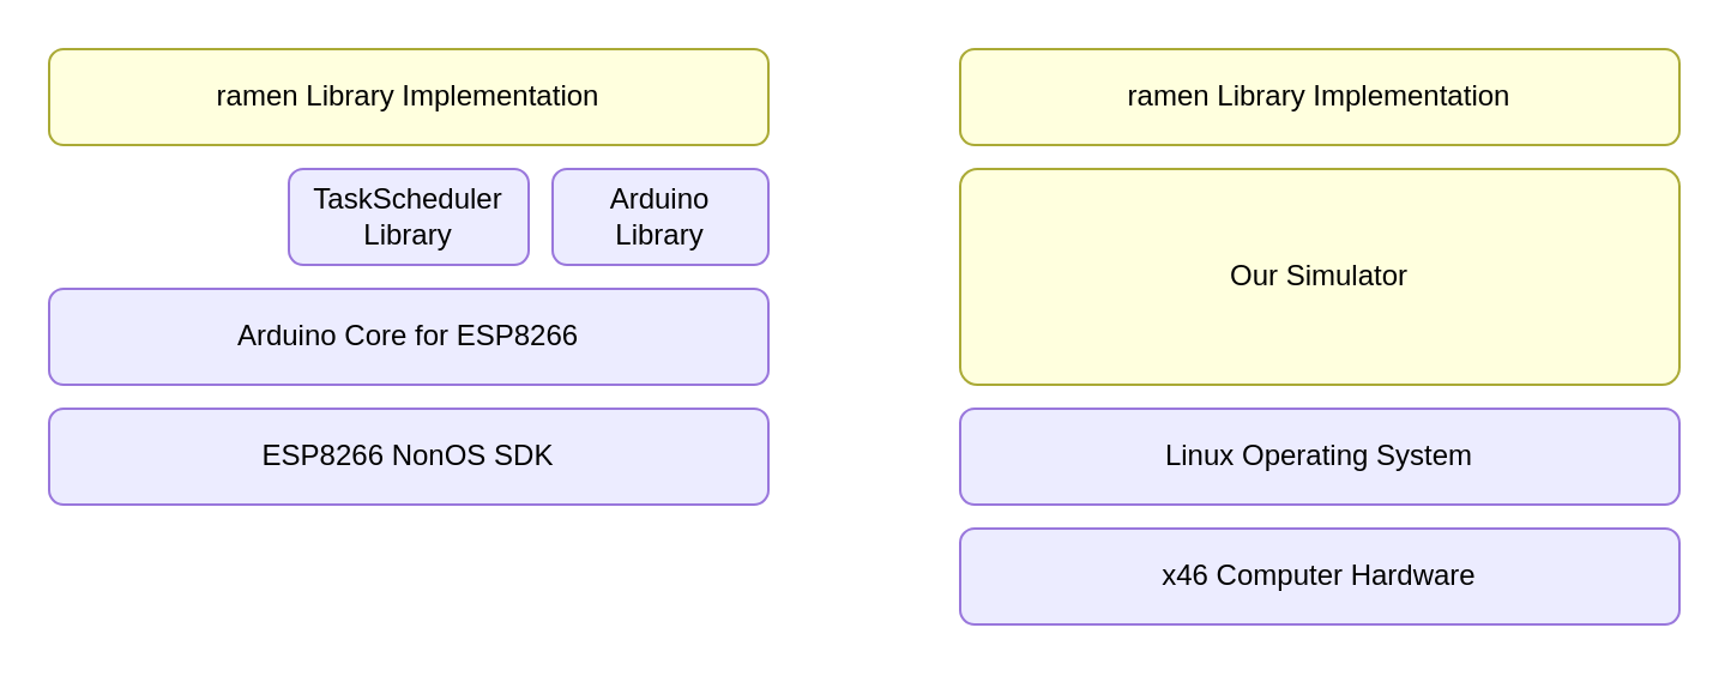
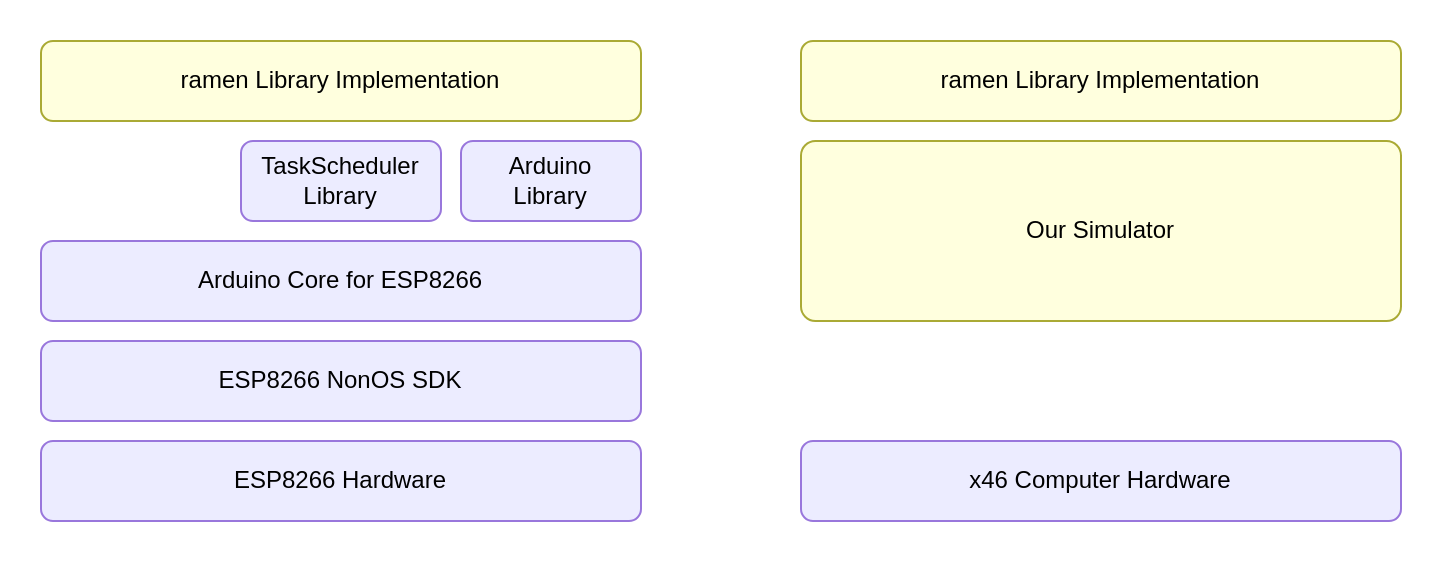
  <mxCell id="0" />
  <mxCell id="1" parent="0" />
  <mxCell id="2" value="" style="group" vertex="1" connectable="0" parent="1"><mxGeometry x="400" y="20" width="300" height="240" as="geometry" /></mxCell>
  <mxCell id="3" value="Our Simulator" style="rounded=1;whiteSpace=wrap;html=1;arcSize=8;fillColor=#FFFFDE;strokeColor=#AAAA35;" vertex="1" parent="2"><mxGeometry y="50" width="300" height="90" as="geometry" /></mxCell>
- <mxCell id="4" value="Linux Operating System" style="rounded=1;whiteSpace=wrap;html=1;fillColor=#ECECFF;strokeColor=#9977DC;" vertex="1" parent="2"><mxGeometry y="150" width="300" height="40" as="geometry" /></mxCell>
  <mxCell id="5" value="x46 Computer Hardware" style="rounded=1;whiteSpace=wrap;html=1;fillColor=#ECECFF;strokeColor=#9977DC;" vertex="1" parent="2"><mxGeometry y="200" width="300" height="40" as="geometry" /></mxCell>
  <mxCell id="6" value="ramen Library Implementation" style="rounded=1;whiteSpace=wrap;html=1;fillColor=#FFFFDE;strokeColor=#AAAA35;" vertex="1" parent="2"><mxGeometry width="300" height="40" as="geometry" /></mxCell>
  <mxCell id="7" value="" style="group" vertex="1" connectable="0" parent="1"><mxGeometry x="20" y="20" width="300" height="240" as="geometry" /></mxCell>
  <mxCell id="8" value="Arduino Core for ESP8266" style="rounded=1;whiteSpace=wrap;html=1;fillColor=#ECECFF;strokeColor=#9977DC;" vertex="1" parent="7"><mxGeometry y="100" width="300" height="40" as="geometry" /></mxCell>
  <mxCell id="9" value="ESP8266 NonOS SDK" style="rounded=1;whiteSpace=wrap;html=1;fillColor=#ECECFF;strokeColor=#9977DC;" vertex="1" parent="7"><mxGeometry y="150" width="300" height="40" as="geometry" /></mxCell>
+ <mxCell id="10" value="ESP8266 Hardware" style="rounded=1;whiteSpace=wrap;html=1;fillColor=#ECECFF;strokeColor=#9977DC;" vertex="1" parent="7"><mxGeometry y="200" width="300" height="40" as="geometry" /></mxCell>
  <mxCell id="11" value="&lt;div&gt;TaskScheduler &lt;br&gt;&lt;/div&gt;&lt;div&gt;Library&lt;/div&gt;" style="rounded=1;whiteSpace=wrap;html=1;fillColor=#ECECFF;strokeColor=#9977DC;" vertex="1" parent="7"><mxGeometry x="100" y="50" width="100" height="40" as="geometry" /></mxCell>
  <mxCell id="12" value="&lt;div&gt;Arduino&lt;br&gt;&lt;/div&gt;&lt;div&gt;Library&lt;/div&gt;" style="rounded=1;whiteSpace=wrap;html=1;fillColor=#ECECFF;strokeColor=#9977DC;" vertex="1" parent="7"><mxGeometry x="210" y="50" width="90" height="40" as="geometry" /></mxCell>
  <mxCell id="13" value="ramen Library Implementation" style="rounded=1;whiteSpace=wrap;html=1;fillColor=#FFFFDE;strokeColor=#AAAA35;" vertex="1" parent="7"><mxGeometry width="300" height="40" as="geometry" /></mxCell>
